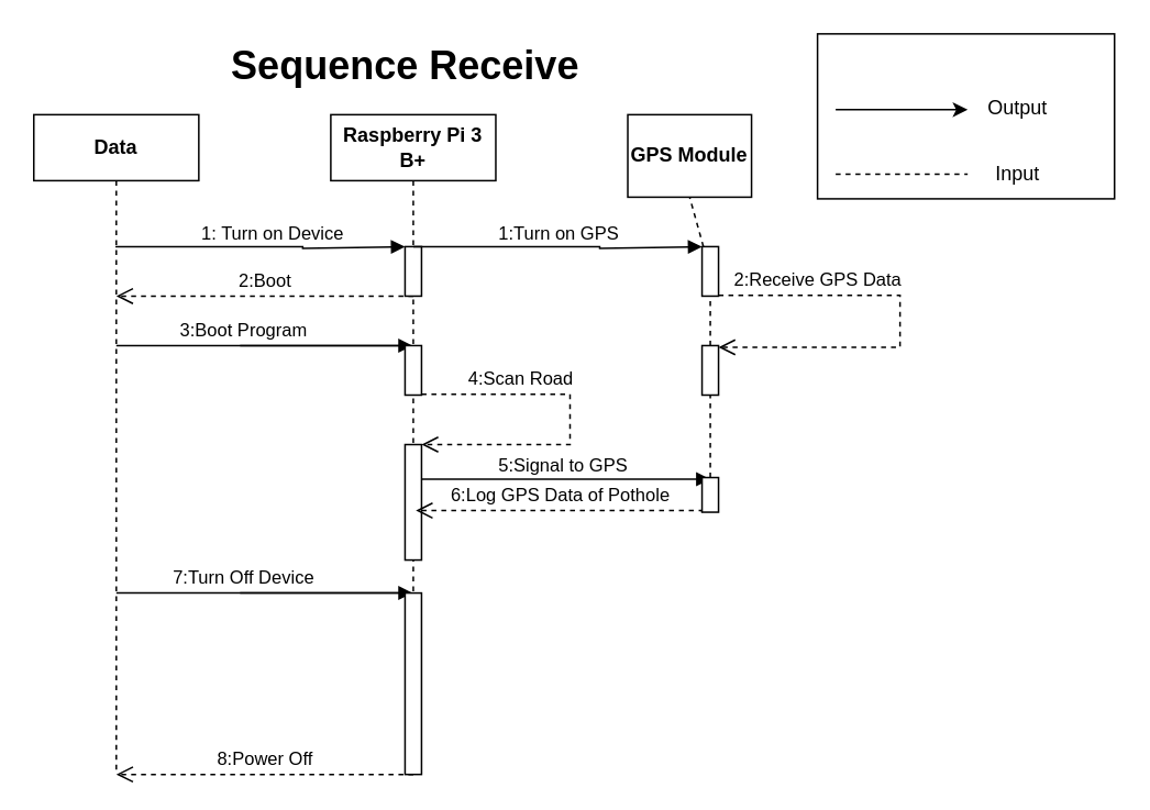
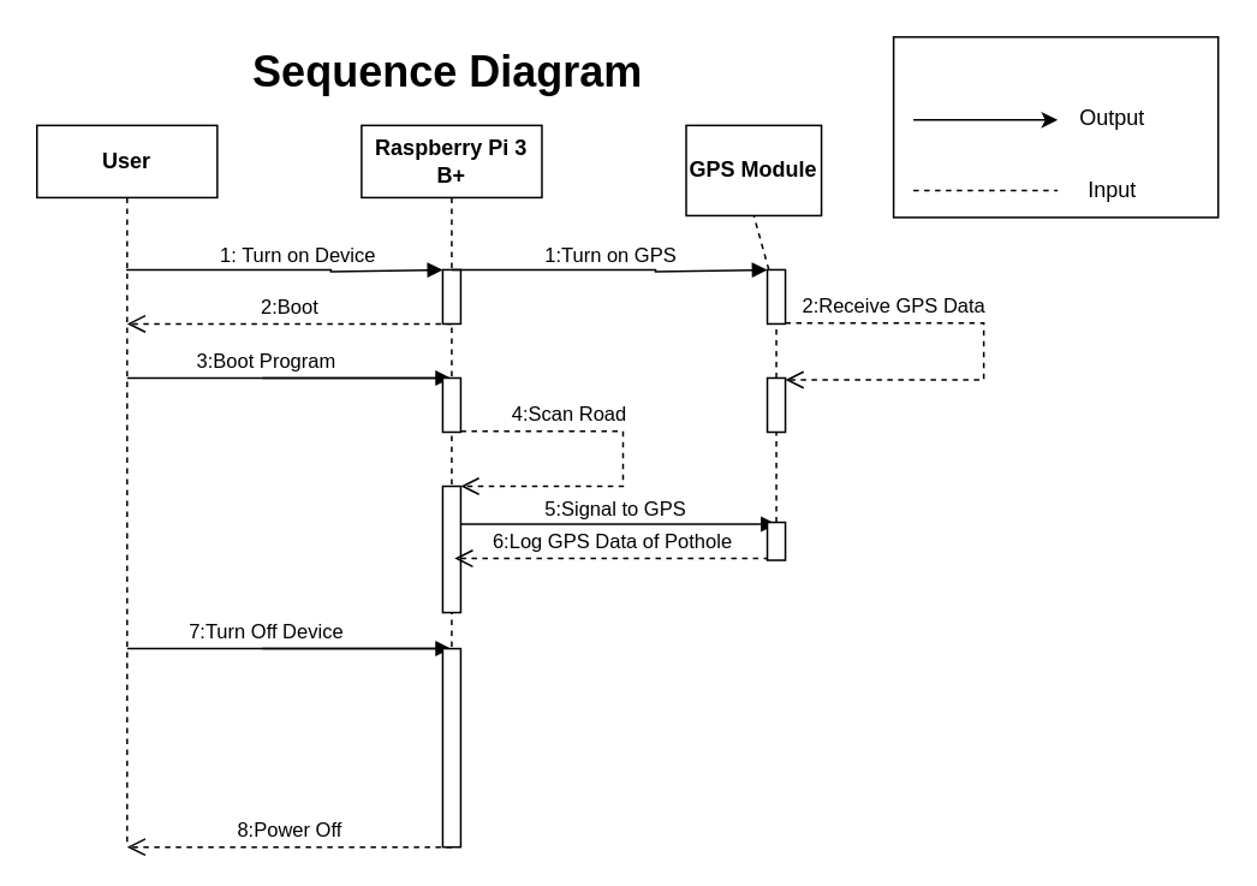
  <mxCell id="0" />
  <mxCell id="1" parent="0" />
- <mxCell id="2" value="&lt;b&gt;Data&lt;/b&gt;" style="shape=umlLifeline;perimeter=lifelinePerimeter;whiteSpace=wrap;html=1;container=0;dropTarget=0;collapsible=0;recursiveResize=0;outlineConnect=0;portConstraint=eastwest;newEdgeStyle={&quot;edgeStyle&quot;:&quot;elbowEdgeStyle&quot;,&quot;elbow&quot;:&quot;vertical&quot;,&quot;curved&quot;:0,&quot;rounded&quot;:0};" vertex="1" parent="1"><mxGeometry x="20" y="69" width="100" height="400" as="geometry" /></mxCell>
+ <mxCell id="2" value="&lt;b&gt;User&lt;/b&gt;" style="shape=umlLifeline;perimeter=lifelinePerimeter;whiteSpace=wrap;html=1;container=0;dropTarget=0;collapsible=0;recursiveResize=0;outlineConnect=0;portConstraint=eastwest;newEdgeStyle={&quot;edgeStyle&quot;:&quot;elbowEdgeStyle&quot;,&quot;elbow&quot;:&quot;vertical&quot;,&quot;curved&quot;:0,&quot;rounded&quot;:0};" vertex="1" parent="1"><mxGeometry x="20" y="69" width="100" height="400" as="geometry" /></mxCell>
  <mxCell id="3" value="Raspberry Pi 3 B+" style="shape=umlLifeline;perimeter=lifelinePerimeter;whiteSpace=wrap;html=1;container=0;dropTarget=0;collapsible=0;recursiveResize=0;outlineConnect=0;portConstraint=eastwest;newEdgeStyle={&quot;edgeStyle&quot;:&quot;elbowEdgeStyle&quot;,&quot;elbow&quot;:&quot;vertical&quot;,&quot;curved&quot;:0,&quot;rounded&quot;:0};fontStyle=1" vertex="1" parent="1"><mxGeometry x="200" y="69" width="100" height="400" as="geometry" /></mxCell>
  <mxCell id="4" value="3:Boot Program" style="html=1;verticalAlign=bottom;endArrow=block;edgeStyle=elbowEdgeStyle;elbow=vertical;curved=0;rounded=0;startArrow=none;" edge="1" parent="1" source="12" target="3"><mxGeometry relative="1" as="geometry"><mxPoint x="70" y="209" as="sourcePoint" /><Array as="points"><mxPoint x="145" y="209" /></Array><mxPoint x="235" y="209" as="targetPoint" /></mxGeometry></mxCell>
  <mxCell id="5" value="2:Boot" style="html=1;verticalAlign=bottom;endArrow=open;dashed=1;endSize=8;edgeStyle=elbowEdgeStyle;elbow=vertical;curved=0;rounded=0;" edge="1" parent="1"><mxGeometry relative="1" as="geometry"><mxPoint x="70" y="179" as="targetPoint" /><Array as="points"><mxPoint x="165" y="179" /></Array><mxPoint x="250" y="179" as="sourcePoint" /></mxGeometry></mxCell>
  <mxCell id="6" value="GPS Module" style="rounded=0;whiteSpace=wrap;html=1;fontStyle=1" vertex="1" parent="1"><mxGeometry x="380" y="69" width="75" height="50" as="geometry" /></mxCell>
  <mxCell id="7" value="" style="endArrow=none;dashed=1;html=1;rounded=0;entryX=0.5;entryY=1;entryDx=0;entryDy=0;" edge="1" parent="1" source="23" target="6"><mxGeometry width="50" height="50" relative="1" as="geometry"><mxPoint x="430" y="469" as="sourcePoint" /><mxPoint x="430" y="309" as="targetPoint" /></mxGeometry></mxCell>
  <mxCell id="8" value="8:Power Off" style="html=1;verticalAlign=bottom;endArrow=open;dashed=1;endSize=8;edgeStyle=elbowEdgeStyle;elbow=vertical;curved=0;rounded=0;" edge="1" parent="1"><mxGeometry relative="1" as="geometry"><mxPoint x="70" y="469" as="targetPoint" /><Array as="points"><mxPoint x="175" y="469" /></Array><mxPoint x="250" y="469" as="sourcePoint" /></mxGeometry></mxCell>
  <mxCell id="9" value="7:Turn Off Device" style="html=1;verticalAlign=bottom;endArrow=block;edgeStyle=elbowEdgeStyle;elbow=vertical;curved=0;rounded=0;startArrow=none;" edge="1" parent="1" source="15" target="3"><mxGeometry relative="1" as="geometry"><mxPoint x="70" y="359" as="sourcePoint" /><Array as="points"><mxPoint x="145" y="359" /></Array><mxPoint x="235" y="359" as="targetPoint" /></mxGeometry></mxCell>
  <mxCell id="10" value="" style="rounded=0;whiteSpace=wrap;html=1;direction=south;" vertex="1" parent="1"><mxGeometry x="245" y="149" width="10" height="30" as="geometry" /></mxCell>
  <mxCell id="11" value="" style="html=1;verticalAlign=bottom;endArrow=none;edgeStyle=elbowEdgeStyle;elbow=vertical;curved=0;rounded=0;" edge="1" parent="1" target="12"><mxGeometry relative="1" as="geometry"><mxPoint x="70" y="209" as="sourcePoint" /><Array as="points" /><mxPoint x="250" y="209" as="targetPoint" /></mxGeometry></mxCell>
  <mxCell id="12" value="" style="rounded=0;whiteSpace=wrap;html=1;direction=south;" vertex="1" parent="1"><mxGeometry x="245" y="209" width="10" height="30" as="geometry" /></mxCell>
  <mxCell id="13" value="" style="rounded=0;whiteSpace=wrap;html=1;direction=south;" vertex="1" parent="1"><mxGeometry x="245" y="269" width="10" height="70" as="geometry" /></mxCell>
  <mxCell id="14" value="" style="html=1;verticalAlign=bottom;endArrow=none;edgeStyle=elbowEdgeStyle;elbow=vertical;curved=0;rounded=0;" edge="1" parent="1" target="15"><mxGeometry relative="1" as="geometry"><mxPoint x="70" y="359" as="sourcePoint" /><Array as="points" /><mxPoint x="250" y="359" as="targetPoint" /></mxGeometry></mxCell>
  <mxCell id="15" value="" style="rounded=0;whiteSpace=wrap;html=1;direction=south;" vertex="1" parent="1"><mxGeometry x="245" y="359" width="10" height="110" as="geometry" /></mxCell>
  <mxCell id="16" value="" style="rounded=0;whiteSpace=wrap;html=1;" vertex="1" parent="1"><mxGeometry x="495" y="20" width="180" height="100" as="geometry" /></mxCell>
- <mxCell id="17" value="&lt;h1&gt;Sequence Receive&lt;/h1&gt;" style="text;html=1;strokeColor=none;fillColor=none;spacing=5;spacingTop=-20;whiteSpace=wrap;overflow=hidden;rounded=0;" vertex="1" parent="1"><mxGeometry x="135" y="20" width="230" height="41" as="geometry" /></mxCell>
+ <mxCell id="17" value="&lt;h1&gt;Sequence Diagram&lt;/h1&gt;" style="text;html=1;strokeColor=none;fillColor=none;spacing=5;spacingTop=-20;whiteSpace=wrap;overflow=hidden;rounded=0;" vertex="1" parent="1"><mxGeometry x="135" y="20" width="230" height="41" as="geometry" /></mxCell>
  <mxCell id="18" value="" style="endArrow=classic;html=1;rounded=0;" edge="1" parent="1"><mxGeometry width="50" height="50" relative="1" as="geometry"><mxPoint x="506" y="66" as="sourcePoint" /><mxPoint x="586" y="66" as="targetPoint" /></mxGeometry></mxCell>
  <mxCell id="19" value="" style="endArrow=none;dashed=1;html=1;rounded=0;" edge="1" parent="1"><mxGeometry width="50" height="50" relative="1" as="geometry"><mxPoint x="506" y="105" as="sourcePoint" /><mxPoint x="586" y="105" as="targetPoint" /><Array as="points" /></mxGeometry></mxCell>
  <mxCell id="20" value="Output" style="text;html=1;align=center;verticalAlign=middle;resizable=0;points=[];autosize=1;strokeColor=none;fillColor=none;" vertex="1" parent="1"><mxGeometry x="586" y="50" width="60" height="30" as="geometry" /></mxCell>
  <mxCell id="21" value="Input" style="text;html=1;align=center;verticalAlign=middle;resizable=0;points=[];autosize=1;strokeColor=none;fillColor=none;" vertex="1" parent="1"><mxGeometry x="591" y="90" width="50" height="30" as="geometry" /></mxCell>
  <mxCell id="22" value="" style="endArrow=none;dashed=1;html=1;rounded=0;entryX=1;entryY=0.5;entryDx=0;entryDy=0;" edge="1" parent="1" source="25" target="23"><mxGeometry width="50" height="50" relative="1" as="geometry"><mxPoint x="430" y="469" as="sourcePoint" /><mxPoint x="430" y="109" as="targetPoint" /></mxGeometry></mxCell>
  <mxCell id="23" value="" style="rounded=0;whiteSpace=wrap;html=1;direction=south;" vertex="1" parent="1"><mxGeometry x="425" y="149" width="10" height="30" as="geometry" /></mxCell>
  <mxCell id="24" value="" style="endArrow=none;dashed=1;html=1;rounded=0;entryX=1;entryY=0.5;entryDx=0;entryDy=0;" edge="1" parent="1" source="35" target="25"><mxGeometry width="50" height="50" relative="1" as="geometry"><mxPoint x="430" y="469" as="sourcePoint" /><mxPoint x="430" y="179" as="targetPoint" /></mxGeometry></mxCell>
  <mxCell id="25" value="" style="rounded=0;whiteSpace=wrap;html=1;direction=south;" vertex="1" parent="1"><mxGeometry x="425" y="209" width="10" height="30" as="geometry" /></mxCell>
  <mxCell id="26" value="2:Receive GPS Data" style="html=1;verticalAlign=bottom;endArrow=open;dashed=1;endSize=8;edgeStyle=elbowEdgeStyle;rounded=0;" edge="1" parent="1"><mxGeometry x="-0.523" relative="1" as="geometry"><mxPoint x="435" y="210" as="targetPoint" /><Array as="points"><mxPoint x="545" y="190" /></Array><mxPoint x="435" y="178.46" as="sourcePoint" /><mxPoint as="offset" /></mxGeometry></mxCell>
  <mxCell id="27" value="4:Scan Road" style="html=1;verticalAlign=bottom;endArrow=open;dashed=1;endSize=8;edgeStyle=elbowEdgeStyle;rounded=0;entryX=0;entryY=0;entryDx=0;entryDy=0;" edge="1" parent="1" target="13"><mxGeometry x="-0.43" relative="1" as="geometry"><mxPoint x="435" y="238.46" as="targetPoint" /><Array as="points"><mxPoint x="345" y="250" /></Array><mxPoint x="255" y="238.46" as="sourcePoint" /><mxPoint as="offset" /></mxGeometry></mxCell>
  <mxCell id="28" value="" style="endArrow=block;endFill=1;html=1;edgeStyle=orthogonalEdgeStyle;align=left;verticalAlign=top;rounded=0;entryX=0;entryY=1;entryDx=0;entryDy=0;" edge="1" parent="1" source="2" target="10"><mxGeometry x="-1" y="65" relative="1" as="geometry"><mxPoint x="75" y="148.46" as="sourcePoint" /><mxPoint x="235" y="148.46" as="targetPoint" /><Array as="points"><mxPoint x="183" y="149" /><mxPoint x="245" y="150" /></Array><mxPoint x="-65" y="65" as="offset" /></mxGeometry></mxCell>
  <mxCell id="29" value="1: Turn on Device" style="edgeLabel;resizable=0;html=1;align=left;verticalAlign=bottom;" connectable="0" vertex="1" parent="28"><mxGeometry x="-1" relative="1" as="geometry"><mxPoint x="50" as="offset" /></mxGeometry></mxCell>
  <mxCell id="30" value="" style="endArrow=block;endFill=1;html=1;edgeStyle=orthogonalEdgeStyle;align=left;verticalAlign=top;rounded=0;entryX=0;entryY=1;entryDx=0;entryDy=0;" edge="1" parent="1"><mxGeometry x="-1" y="65" relative="1" as="geometry"><mxPoint x="250" y="149" as="sourcePoint" /><mxPoint x="425" y="149" as="targetPoint" /><Array as="points"><mxPoint x="363" y="149" /><mxPoint x="425" y="150" /></Array><mxPoint x="-65" y="65" as="offset" /></mxGeometry></mxCell>
  <mxCell id="31" value="1:Turn on GPS" style="edgeLabel;resizable=0;html=1;align=left;verticalAlign=bottom;" connectable="0" vertex="1" parent="30"><mxGeometry x="-1" relative="1" as="geometry"><mxPoint x="50" as="offset" /></mxGeometry></mxCell>
  <mxCell id="32" value="" style="endArrow=block;endFill=1;html=1;edgeStyle=elbowEdgeStyle;align=left;verticalAlign=top;rounded=0;entryX=0;entryY=1;entryDx=0;entryDy=0;" edge="1" parent="1"><mxGeometry x="-1" y="65" relative="1" as="geometry"><mxPoint x="255" y="290" as="sourcePoint" /><mxPoint x="430" y="290" as="targetPoint" /><mxPoint x="-65" y="65" as="offset" /></mxGeometry></mxCell>
  <mxCell id="33" value="5:Signal to GPS" style="edgeLabel;resizable=0;html=1;align=left;verticalAlign=bottom;" connectable="0" vertex="1" parent="32"><mxGeometry x="-1" relative="1" as="geometry"><mxPoint x="45" as="offset" /></mxGeometry></mxCell>
  <mxCell id="34" value="6:Log GPS Data of Pothole" style="html=1;verticalAlign=bottom;endArrow=open;dashed=1;endSize=8;edgeStyle=elbowEdgeStyle;rounded=0;entryX=0.568;entryY=-0.157;entryDx=0;entryDy=0;entryPerimeter=0;elbow=vertical;" edge="1" parent="1"><mxGeometry relative="1" as="geometry"><mxPoint x="251.57" y="308.76" as="targetPoint" /><mxPoint x="425" y="310" as="sourcePoint" /></mxGeometry></mxCell>
  <mxCell id="35" value="" style="rounded=0;whiteSpace=wrap;html=1;direction=south;" vertex="1" parent="1"><mxGeometry x="425" y="289" width="10" height="21" as="geometry" /></mxCell>
